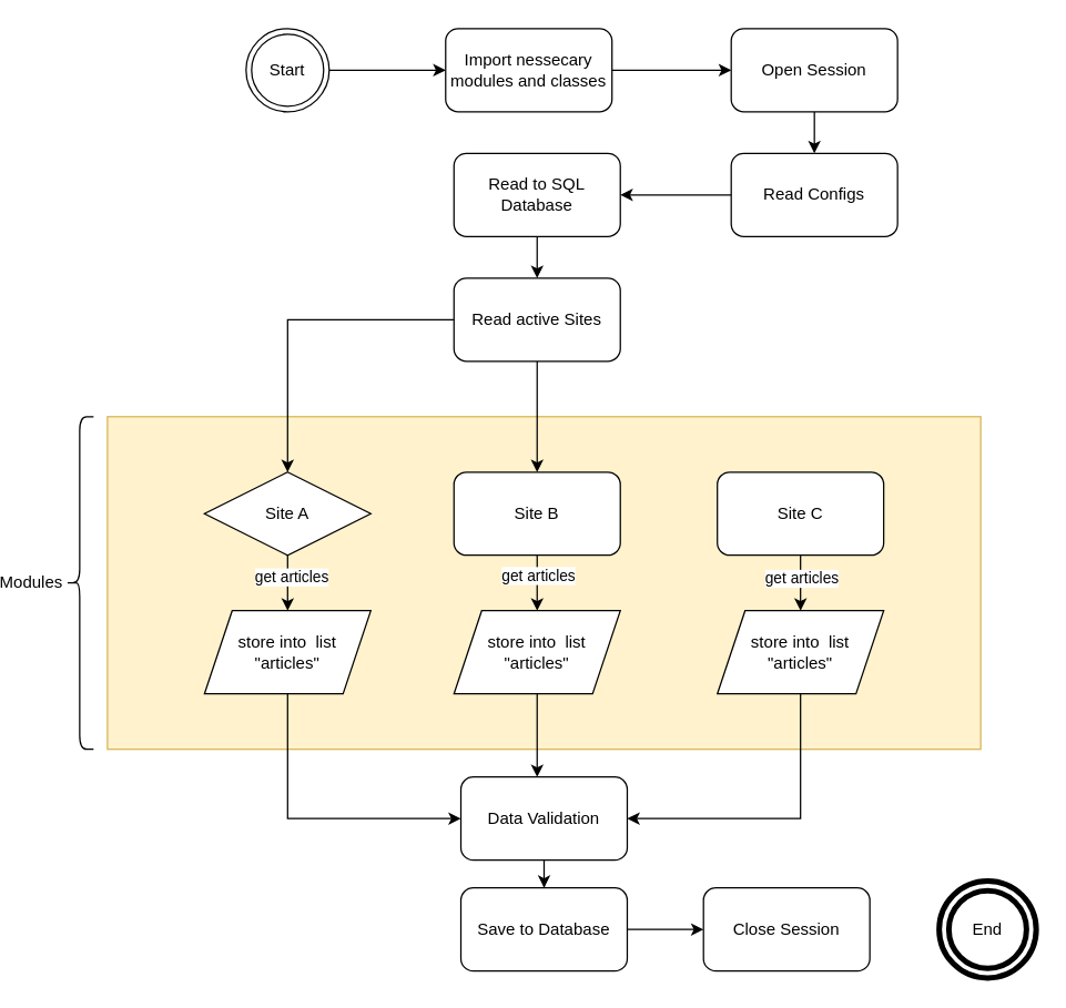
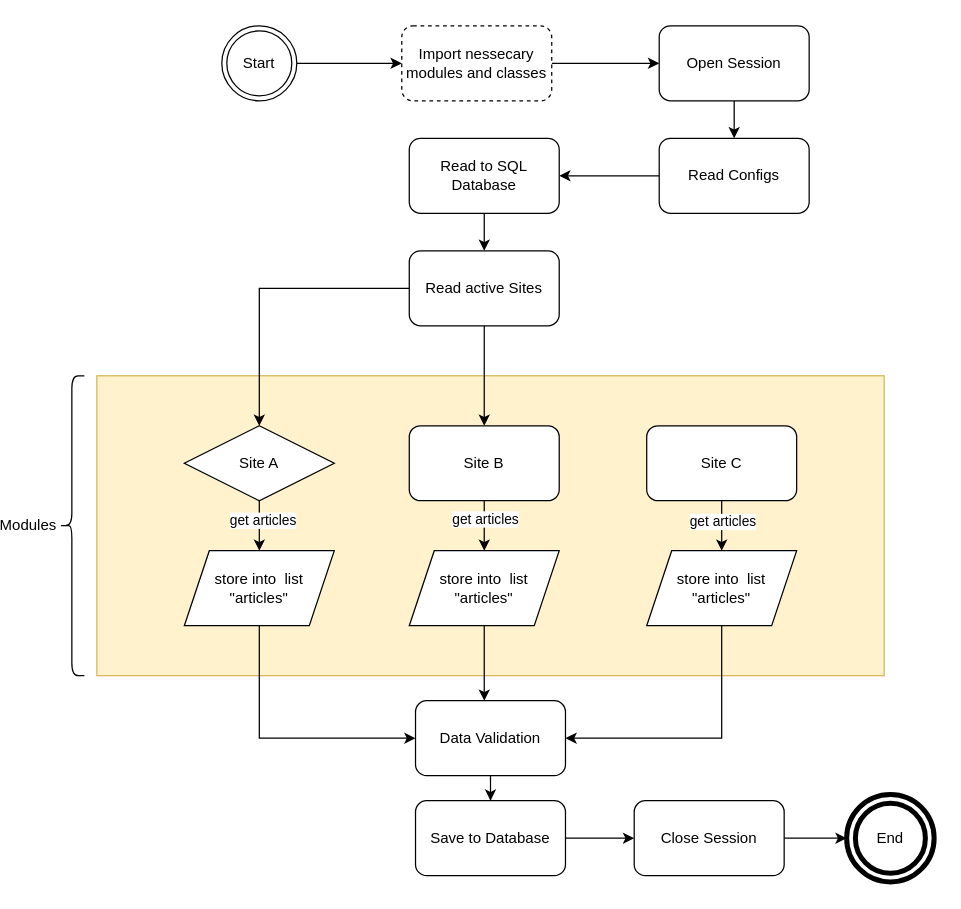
  <mxCell id="0" />
  <mxCell id="1" parent="0" />
  <mxCell id="2" value="" style="rounded=0;whiteSpace=wrap;html=1;fillColor=#fff2cc;strokeColor=#d6b656;" parent="1" vertex="1"><mxGeometry x="50" y="300" width="630" height="240" as="geometry" /></mxCell>
  <mxCell id="3" style="edgeStyle=orthogonalEdgeStyle;rounded=0;orthogonalLoop=1;jettySize=auto;html=1;" parent="1" source="4" target="30" edge="1"><mxGeometry relative="1" as="geometry" /></mxCell>
  <mxCell id="4" value="Start" style="ellipse;shape=doubleEllipse;html=1;dashed=0;whiteSpace=wrap;aspect=fixed;" parent="1" vertex="1"><mxGeometry x="150" y="20" width="60" height="60" as="geometry" /></mxCell>
  <mxCell id="5" style="edgeStyle=orthogonalEdgeStyle;rounded=0;orthogonalLoop=1;jettySize=auto;html=1;" parent="1" source="6" target="32" edge="1"><mxGeometry relative="1" as="geometry" /></mxCell>
  <mxCell id="6" value="Read Configs" style="rounded=1;whiteSpace=wrap;html=1;" parent="1" vertex="1"><mxGeometry x="500" y="110" width="120" height="60" as="geometry" /></mxCell>
  <mxCell id="7" style="edgeStyle=orthogonalEdgeStyle;rounded=0;orthogonalLoop=1;jettySize=auto;html=1;" parent="1" source="9" target="12" edge="1"><mxGeometry relative="1" as="geometry" /></mxCell>
  <mxCell id="8" style="edgeStyle=orthogonalEdgeStyle;rounded=0;orthogonalLoop=1;jettySize=auto;html=1;" parent="1" source="9" target="15" edge="1"><mxGeometry relative="1" as="geometry" /></mxCell>
  <mxCell id="9" value="Read active Sites" style="rounded=1;whiteSpace=wrap;html=1;" parent="1" vertex="1"><mxGeometry x="300" y="200" width="120" height="60" as="geometry" /></mxCell>
  <mxCell id="10" value="" style="edgeStyle=orthogonalEdgeStyle;rounded=0;orthogonalLoop=1;jettySize=auto;html=1;" parent="1" source="12" target="20" edge="1"><mxGeometry relative="1" as="geometry" /></mxCell>
  <mxCell id="11" value="get articles" style="edgeLabel;html=1;align=center;verticalAlign=middle;resizable=0;points=[];" parent="10" vertex="1" connectable="0"><mxGeometry x="-0.25" y="2" relative="1" as="geometry"><mxPoint as="offset" /></mxGeometry></mxCell>
  <mxCell id="12" value="Site A" style="rhombus;whiteSpace=wrap;html=1;" parent="1" vertex="1"><mxGeometry x="120" y="340" width="120" height="60" as="geometry" /></mxCell>
  <mxCell id="13" style="edgeStyle=orthogonalEdgeStyle;rounded=0;orthogonalLoop=1;jettySize=auto;html=1;" parent="1" source="15" target="34" edge="1"><mxGeometry relative="1" as="geometry" /></mxCell>
  <mxCell id="14" value="get articles" style="edgeLabel;html=1;align=center;verticalAlign=middle;resizable=0;points=[];" parent="13" vertex="1" connectable="0"><mxGeometry x="-0.3" relative="1" as="geometry"><mxPoint as="offset" /></mxGeometry></mxCell>
  <mxCell id="15" value="Site B" style="rounded=1;whiteSpace=wrap;html=1;" parent="1" vertex="1"><mxGeometry x="300" y="340" width="120" height="60" as="geometry" /></mxCell>
  <mxCell id="16" style="edgeStyle=orthogonalEdgeStyle;rounded=0;orthogonalLoop=1;jettySize=auto;html=1;" parent="1" source="18" target="36" edge="1"><mxGeometry relative="1" as="geometry" /></mxCell>
  <mxCell id="17" value="get articles" style="edgeLabel;html=1;align=center;verticalAlign=middle;resizable=0;points=[];" parent="16" vertex="1" connectable="0"><mxGeometry x="-0.2" relative="1" as="geometry"><mxPoint as="offset" /></mxGeometry></mxCell>
  <mxCell id="18" value="Site C" style="rounded=1;whiteSpace=wrap;html=1;" parent="1" vertex="1"><mxGeometry x="490" y="340" width="120" height="60" as="geometry" /></mxCell>
  <mxCell id="19" style="edgeStyle=orthogonalEdgeStyle;rounded=0;orthogonalLoop=1;jettySize=auto;html=1;" parent="1" source="20" target="22" edge="1"><mxGeometry relative="1" as="geometry"><Array as="points"><mxPoint x="180" y="590" /></Array></mxGeometry></mxCell>
  <mxCell id="20" value="store into&amp;nbsp; list &quot;articles&quot;" style="shape=parallelogram;perimeter=parallelogramPerimeter;whiteSpace=wrap;html=1;fixedSize=1;" parent="1" vertex="1"><mxGeometry x="120" y="440" width="120" height="60" as="geometry" /></mxCell>
  <mxCell id="21" style="edgeStyle=orthogonalEdgeStyle;rounded=0;orthogonalLoop=1;jettySize=auto;html=1;" parent="1" source="22" target="24" edge="1"><mxGeometry relative="1" as="geometry" /></mxCell>
  <mxCell id="22" value="Data Validation" style="rounded=1;whiteSpace=wrap;html=1;" parent="1" vertex="1"><mxGeometry x="305" y="560" width="120" height="60" as="geometry" /></mxCell>
  <mxCell id="23" style="edgeStyle=orthogonalEdgeStyle;rounded=0;orthogonalLoop=1;jettySize=auto;html=1;" parent="1" source="24" target="26" edge="1"><mxGeometry relative="1" as="geometry" /></mxCell>
  <mxCell id="24" value="Save to Database" style="rounded=1;whiteSpace=wrap;html=1;" parent="1" vertex="1"><mxGeometry x="305" y="640" width="120" height="60" as="geometry" /></mxCell>
+ <mxCell id="25" style="edgeStyle=orthogonalEdgeStyle;rounded=0;orthogonalLoop=1;jettySize=auto;html=1;" parent="1" source="26" target="38" edge="1"><mxGeometry relative="1" as="geometry" /></mxCell>
  <mxCell id="26" value="Close Session" style="rounded=1;whiteSpace=wrap;html=1;" parent="1" vertex="1"><mxGeometry x="480" y="640" width="120" height="60" as="geometry" /></mxCell>
  <mxCell id="27" style="edgeStyle=orthogonalEdgeStyle;rounded=0;orthogonalLoop=1;jettySize=auto;html=1;" parent="1" source="28" target="6" edge="1"><mxGeometry relative="1" as="geometry" /></mxCell>
  <mxCell id="28" value="Open Session" style="rounded=1;whiteSpace=wrap;html=1;" parent="1" vertex="1"><mxGeometry x="500" y="20" width="120" height="60" as="geometry" /></mxCell>
  <mxCell id="29" style="edgeStyle=orthogonalEdgeStyle;rounded=0;orthogonalLoop=1;jettySize=auto;html=1;" parent="1" source="30" target="28" edge="1"><mxGeometry relative="1" as="geometry" /></mxCell>
- <mxCell id="30" value="Import nessecary modules and classes" style="rounded=1;whiteSpace=wrap;html=1;" parent="1" vertex="1"><mxGeometry x="294" y="20" width="120" height="60" as="geometry" /></mxCell>
+ <mxCell id="30" value="Import nessecary modules and classes" style="rounded=1;whiteSpace=wrap;html=1;dashed=1;" parent="1" vertex="1"><mxGeometry x="294" y="20" width="120" height="60" as="geometry" /></mxCell>
  <mxCell id="31" style="edgeStyle=orthogonalEdgeStyle;rounded=0;orthogonalLoop=1;jettySize=auto;html=1;" parent="1" source="32" target="9" edge="1"><mxGeometry relative="1" as="geometry" /></mxCell>
  <mxCell id="32" value="Read to SQL Database" style="rounded=1;whiteSpace=wrap;html=1;" parent="1" vertex="1"><mxGeometry x="300" y="110" width="120" height="60" as="geometry" /></mxCell>
  <mxCell id="33" style="edgeStyle=orthogonalEdgeStyle;rounded=0;orthogonalLoop=1;jettySize=auto;html=1;" parent="1" source="34" target="22" edge="1"><mxGeometry relative="1" as="geometry"><Array as="points"><mxPoint x="360" y="560" /><mxPoint x="360" y="560" /></Array></mxGeometry></mxCell>
  <mxCell id="34" value="store into&amp;nbsp; list &quot;articles&quot;" style="shape=parallelogram;perimeter=parallelogramPerimeter;whiteSpace=wrap;html=1;fixedSize=1;" parent="1" vertex="1"><mxGeometry x="300" y="440" width="120" height="60" as="geometry" /></mxCell>
  <mxCell id="35" style="edgeStyle=orthogonalEdgeStyle;rounded=0;orthogonalLoop=1;jettySize=auto;html=1;entryX=1;entryY=0.5;entryDx=0;entryDy=0;" parent="1" source="36" target="22" edge="1"><mxGeometry relative="1" as="geometry"><Array as="points"><mxPoint x="550" y="590" /></Array></mxGeometry></mxCell>
  <mxCell id="36" value="store into&amp;nbsp; list &quot;articles&quot;" style="shape=parallelogram;perimeter=parallelogramPerimeter;whiteSpace=wrap;html=1;fixedSize=1;" parent="1" vertex="1"><mxGeometry x="490" y="440" width="120" height="60" as="geometry" /></mxCell>
  <mxCell id="37" value="Modules" style="shape=curlyBracket;whiteSpace=wrap;html=1;rounded=1;labelPosition=left;verticalLabelPosition=middle;align=right;verticalAlign=middle;" parent="1" vertex="1"><mxGeometry x="20" y="300" width="20" height="240" as="geometry" /></mxCell>
  <mxCell id="38" value="End" style="ellipse;shape=doubleEllipse;whiteSpace=wrap;html=1;aspect=fixed;strokeWidth=4;" parent="1" vertex="1"><mxGeometry x="650" y="635" width="70" height="70" as="geometry" /></mxCell>
